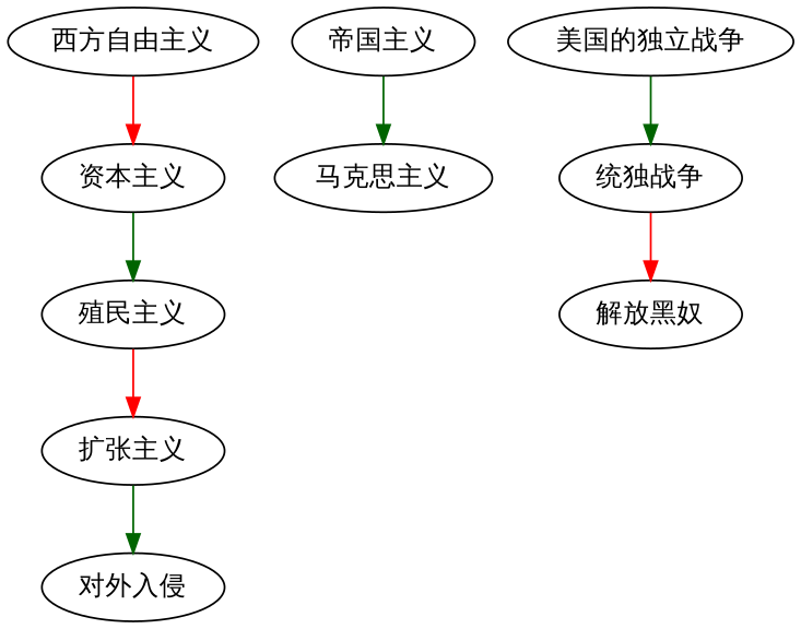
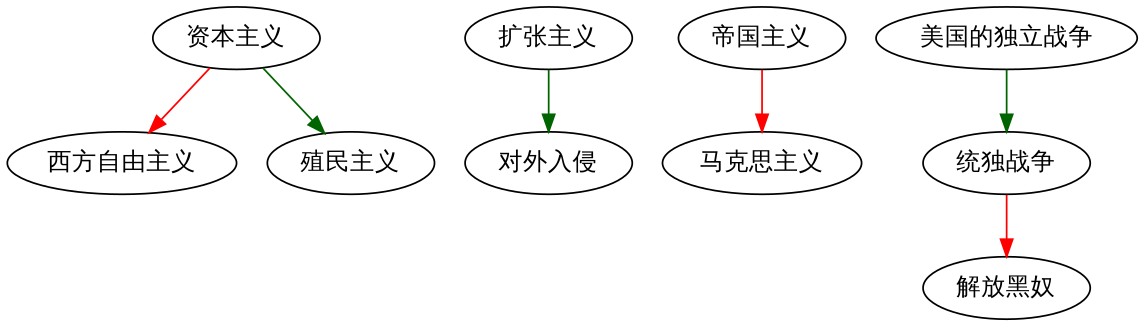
  digraph {
    edge [color=red]
    "西方自由主义"
    "资本主义"
    "殖民主义"
    "扩张主义"
    "帝国主义"
    "马克思主义"
    "对外入侵"
    "美国的独立战争"
    "统独战争"
    "解放黑奴"
-   "西方自由主义" -> "资本主义"
+   "资本主义" -> "西方自由主义"
    "资本主义" -> "殖民主义" [color=darkgreen]
-   "殖民主义" -> "扩张主义"
    "扩张主义" -> "对外入侵" [color=darkgreen]
-   "帝国主义" -> "马克思主义" [color=darkgreen]
+   "帝国主义" -> "马克思主义"
    "美国的独立战争" -> "统独战争" [color=darkgreen]
    "统独战争" -> "解放黑奴"
  }
